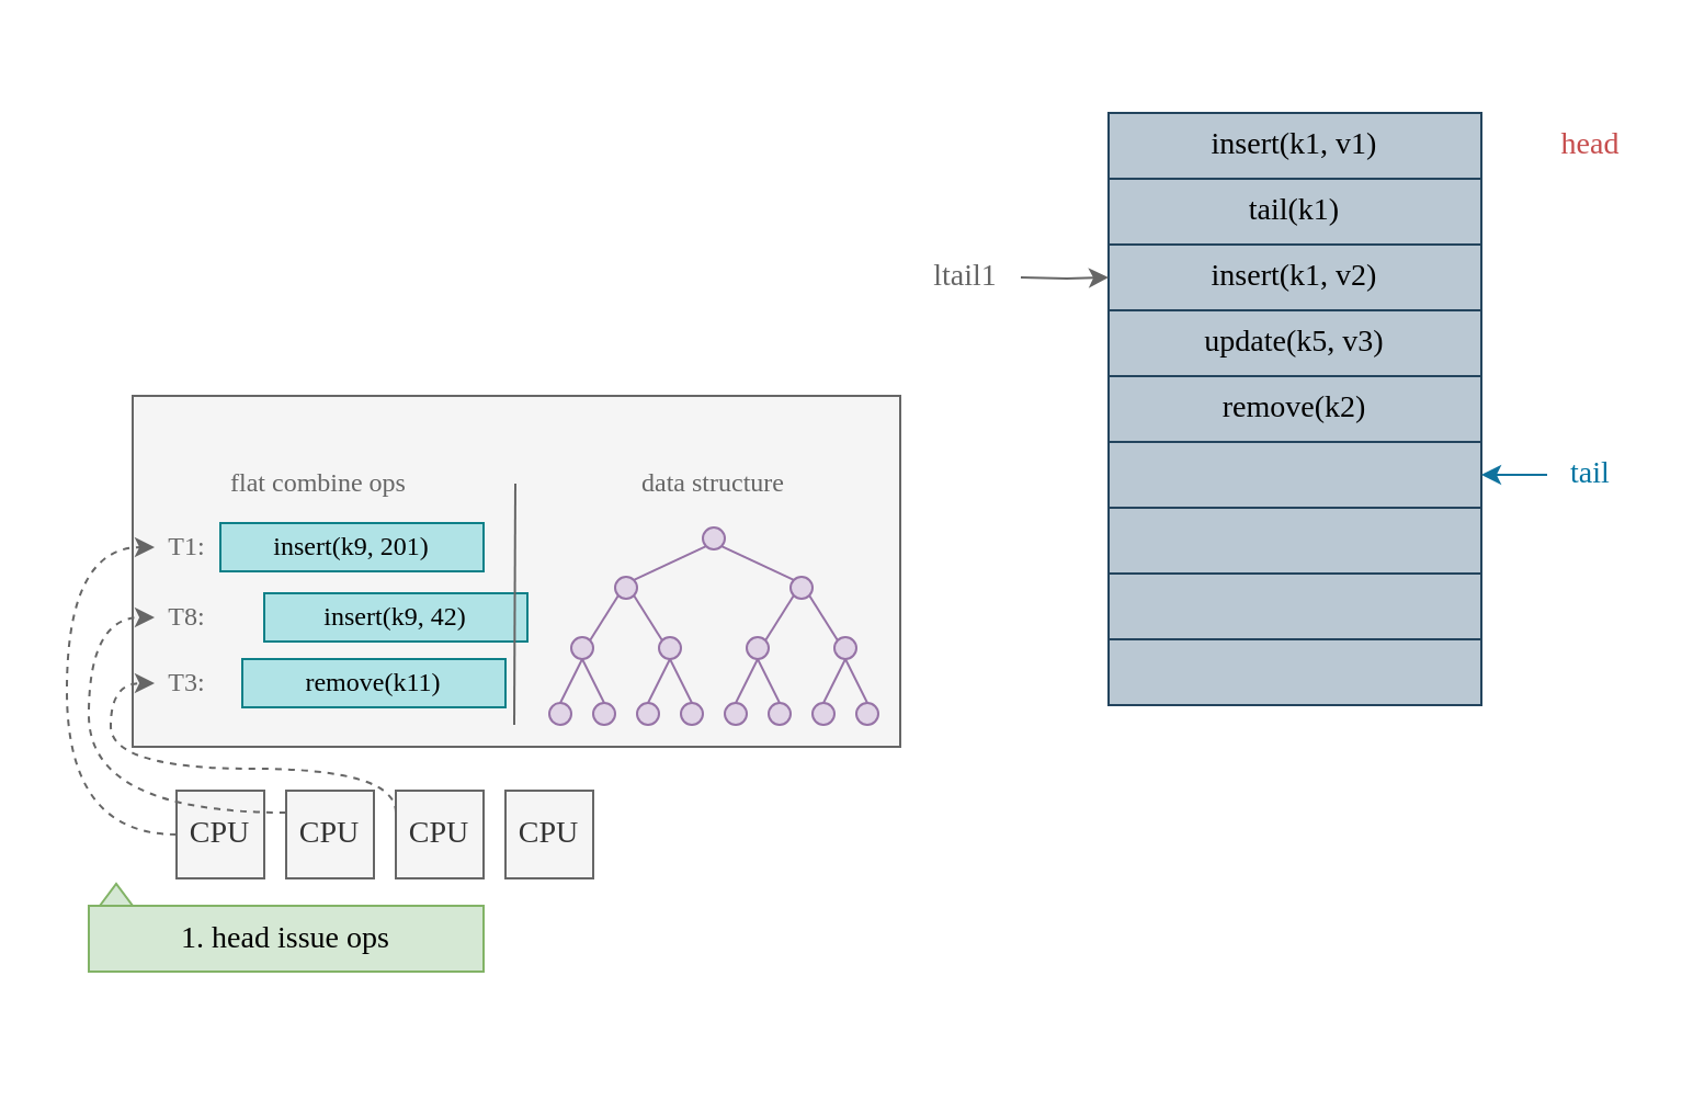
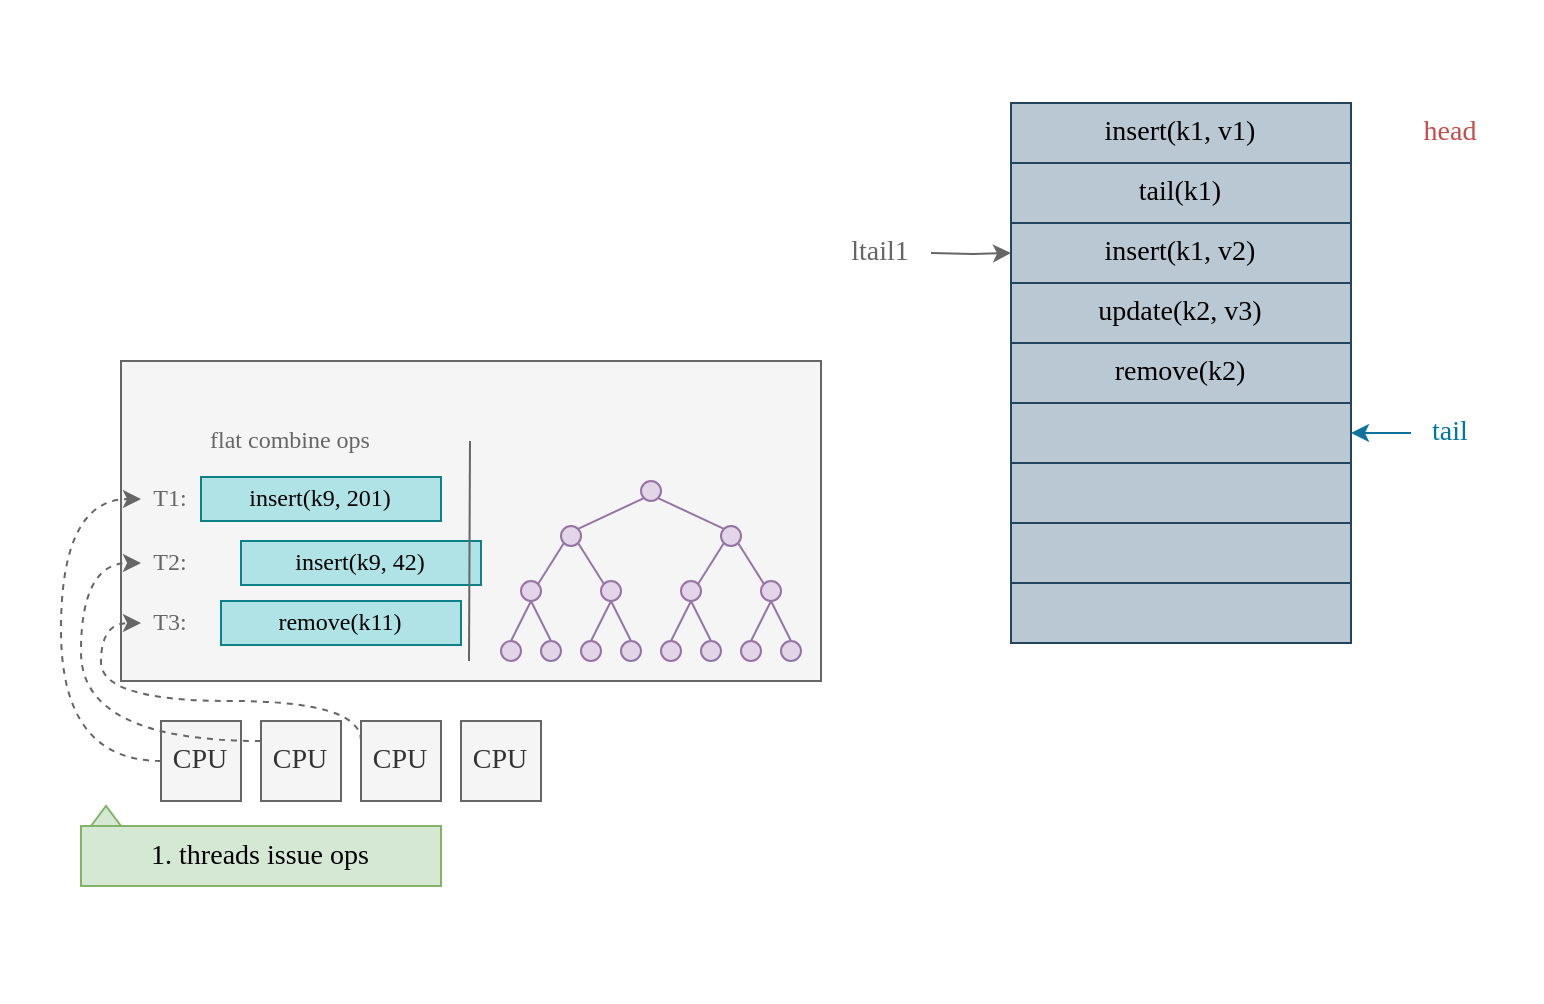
  <mxCell id="0" />
  <mxCell id="1" parent="0" />
  <mxCell id="2" value="" style="rounded=0;whiteSpace=wrap;html=1;fillColor=none;strokeColor=none;" parent="1" vertex="1"><mxGeometry x="20" y="20" width="730" height="460" as="geometry" /></mxCell>
  <mxCell id="3" value="insert(k1, v1)" style="text;html=1;strokeColor=#23445d;fillColor=#bac8d3;align=center;verticalAlign=middle;whiteSpace=wrap;rounded=0;fontSize=14;fontFamily=Menlo;" parent="1" vertex="1"><mxGeometry x="505" y="51" width="170" height="30" as="geometry" /></mxCell>
  <mxCell id="4" value="tail(k1)" style="text;html=1;strokeColor=#23445d;fillColor=#bac8d3;align=center;verticalAlign=middle;whiteSpace=wrap;rounded=0;fontSize=14;fontFamily=Menlo;" parent="1" vertex="1"><mxGeometry x="505" y="81" width="170" height="30" as="geometry" /></mxCell>
  <mxCell id="5" value="insert(k1, v2)" style="text;html=1;strokeColor=#23445d;fillColor=#bac8d3;align=center;verticalAlign=middle;whiteSpace=wrap;rounded=0;fontSize=14;fontFamily=Menlo;" parent="1" vertex="1"><mxGeometry x="505" y="111" width="170" height="30" as="geometry" /></mxCell>
- <mxCell id="6" value="update(k5, v3)" style="text;html=1;strokeColor=#23445d;fillColor=#bac8d3;align=center;verticalAlign=middle;whiteSpace=wrap;rounded=0;fontSize=14;fontFamily=Menlo;" parent="1" vertex="1"><mxGeometry x="505" y="141" width="170" height="30" as="geometry" /></mxCell>
+ <mxCell id="6" value="update(k2, v3)" style="text;html=1;strokeColor=#23445d;fillColor=#bac8d3;align=center;verticalAlign=middle;whiteSpace=wrap;rounded=0;fontSize=14;fontFamily=Menlo;" parent="1" vertex="1"><mxGeometry x="505" y="141" width="170" height="30" as="geometry" /></mxCell>
  <mxCell id="7" value="remove(k2)" style="text;html=1;strokeColor=#23445d;fillColor=#bac8d3;align=center;verticalAlign=middle;whiteSpace=wrap;rounded=0;fontSize=14;fontFamily=Menlo;" parent="1" vertex="1"><mxGeometry x="505" y="171" width="170" height="30" as="geometry" /></mxCell>
  <mxCell id="8" value="" style="text;html=1;strokeColor=#23445d;fillColor=#bac8d3;align=center;verticalAlign=middle;whiteSpace=wrap;rounded=0;fontSize=14;fontFamily=Menlo;" parent="1" vertex="1"><mxGeometry x="505" y="201" width="170" height="30" as="geometry" /></mxCell>
  <mxCell id="9" value="" style="text;html=1;strokeColor=#23445d;fillColor=#bac8d3;align=center;verticalAlign=middle;whiteSpace=wrap;rounded=0;fontSize=14;fontFamily=Menlo;" parent="1" vertex="1"><mxGeometry x="505" y="231" width="170" height="30" as="geometry" /></mxCell>
  <mxCell id="10" value="head" style="text;html=1;strokeColor=none;fillColor=none;align=center;verticalAlign=middle;whiteSpace=wrap;rounded=0;fontFamily=Menlo;fontSize=14;fontColor=#C64C4C;" parent="1" vertex="1"><mxGeometry x="705" y="56" width="40" height="20" as="geometry" /></mxCell>
  <mxCell id="11" style="edgeStyle=orthogonalEdgeStyle;rounded=0;orthogonalLoop=1;jettySize=auto;html=1;entryX=0;entryY=0.5;entryDx=0;entryDy=0;fontFamily=Menlo;fontSize=14;fontColor=#000000;endArrow=classic;endFill=1;fillColor=#f5f5f5;strokeColor=#666666;" parent="1" target="5" edge="1"><mxGeometry relative="1" as="geometry"><mxPoint x="465" y="126" as="sourcePoint" /></mxGeometry></mxCell>
  <mxCell id="12" value="" style="rounded=0;whiteSpace=wrap;html=1;fontFamily=Menlo;fontSize=14;fontColor=#333333;fillColor=#f5f5f5;strokeColor=#666666;" parent="1" vertex="1"><mxGeometry x="60" y="180" width="350" height="160" as="geometry" /></mxCell>
  <mxCell id="13" value="" style="endArrow=classic;html=1;fillColor=#b1ddf0;strokeColor=#10739e;exitX=0;exitY=0.5;exitDx=0;exitDy=0;entryX=1;entryY=0.5;entryDx=0;entryDy=0;" parent="1" source="14" target="8" edge="1"><mxGeometry width="50" height="50" relative="1" as="geometry"><mxPoint x="715" y="216" as="sourcePoint" /><mxPoint x="705" y="251" as="targetPoint" /></mxGeometry></mxCell>
  <mxCell id="14" value="tail" style="text;html=1;strokeColor=none;fillColor=none;align=center;verticalAlign=middle;whiteSpace=wrap;rounded=0;fontFamily=Menlo;fontSize=14;fontColor=#0075A2;" parent="1" vertex="1"><mxGeometry x="705" y="206" width="40" height="20" as="geometry" /></mxCell>
  <mxCell id="15" value="ltail1" style="text;html=1;strokeColor=none;fillColor=none;align=center;verticalAlign=middle;whiteSpace=wrap;rounded=0;fontFamily=Menlo;fontSize=14;fontColor=#666666;" parent="1" vertex="1"><mxGeometry x="420" y="116" width="40" height="20" as="geometry" /></mxCell>
  <mxCell id="16" value="" style="group" parent="1" vertex="1" connectable="0"><mxGeometry x="250" y="240" width="150" height="90" as="geometry" /></mxCell>
  <mxCell id="17" value="" style="ellipse;whiteSpace=wrap;html=1;aspect=fixed;fontFamily=Menlo;fontSize=14;fillColor=#e1d5e7;strokeColor=#9673a6;" parent="16" vertex="1"><mxGeometry x="70" width="10" height="10" as="geometry" /></mxCell>
  <mxCell id="18" value="" style="ellipse;whiteSpace=wrap;html=1;aspect=fixed;fontFamily=Menlo;fontSize=14;fillColor=#e1d5e7;strokeColor=#9673a6;" parent="16" vertex="1"><mxGeometry x="30" y="22.5" width="10" height="10" as="geometry" /></mxCell>
  <mxCell id="19" style="rounded=0;orthogonalLoop=1;jettySize=auto;html=1;exitX=0;exitY=1;exitDx=0;exitDy=0;entryX=1;entryY=0;entryDx=0;entryDy=0;fontFamily=Menlo;fontSize=14;fontColor=#0075A2;endArrow=none;endFill=0;fillColor=#e1d5e7;strokeColor=#9673a6;" parent="16" source="17" target="18" edge="1"><mxGeometry relative="1" as="geometry" /></mxCell>
  <mxCell id="20" value="" style="ellipse;whiteSpace=wrap;html=1;aspect=fixed;fontFamily=Menlo;fontSize=14;fillColor=#e1d5e7;strokeColor=#9673a6;" parent="16" vertex="1"><mxGeometry x="110" y="22.5" width="10" height="10" as="geometry" /></mxCell>
  <mxCell id="21" style="edgeStyle=none;rounded=0;orthogonalLoop=1;jettySize=auto;html=1;exitX=1;exitY=1;exitDx=0;exitDy=0;entryX=0;entryY=0;entryDx=0;entryDy=0;fontFamily=Menlo;fontSize=14;fontColor=#0075A2;endArrow=none;endFill=0;fillColor=#e1d5e7;strokeColor=#9673a6;" parent="16" source="17" target="20" edge="1"><mxGeometry relative="1" as="geometry" /></mxCell>
  <mxCell id="22" value="" style="ellipse;whiteSpace=wrap;html=1;aspect=fixed;fontFamily=Menlo;fontSize=14;fillColor=#e1d5e7;strokeColor=#9673a6;" parent="16" vertex="1"><mxGeometry x="10" y="50" width="10" height="10" as="geometry" /></mxCell>
  <mxCell id="23" style="edgeStyle=none;rounded=0;orthogonalLoop=1;jettySize=auto;html=1;exitX=0;exitY=1;exitDx=0;exitDy=0;entryX=1;entryY=0;entryDx=0;entryDy=0;fontFamily=Menlo;fontSize=14;fontColor=#0075A2;endArrow=none;endFill=0;fillColor=#e1d5e7;strokeColor=#9673a6;" parent="16" source="18" target="22" edge="1"><mxGeometry relative="1" as="geometry" /></mxCell>
  <mxCell id="24" value="" style="ellipse;whiteSpace=wrap;html=1;aspect=fixed;fontFamily=Menlo;fontSize=14;fillColor=#e1d5e7;strokeColor=#9673a6;" parent="16" vertex="1"><mxGeometry x="50" y="50" width="10" height="10" as="geometry" /></mxCell>
  <mxCell id="25" style="edgeStyle=none;rounded=0;orthogonalLoop=1;jettySize=auto;html=1;exitX=1;exitY=1;exitDx=0;exitDy=0;entryX=0;entryY=0;entryDx=0;entryDy=0;fontFamily=Menlo;fontSize=14;fontColor=#0075A2;endArrow=none;endFill=0;fillColor=#e1d5e7;strokeColor=#9673a6;" parent="16" source="18" target="24" edge="1"><mxGeometry relative="1" as="geometry" /></mxCell>
  <mxCell id="26" value="" style="ellipse;whiteSpace=wrap;html=1;aspect=fixed;fontFamily=Menlo;fontSize=14;fillColor=#e1d5e7;strokeColor=#9673a6;" parent="16" vertex="1"><mxGeometry x="90" y="50" width="10" height="10" as="geometry" /></mxCell>
  <mxCell id="27" style="edgeStyle=none;rounded=0;orthogonalLoop=1;jettySize=auto;html=1;exitX=0;exitY=1;exitDx=0;exitDy=0;entryX=1;entryY=0;entryDx=0;entryDy=0;fontFamily=Menlo;fontSize=14;fontColor=#0075A2;endArrow=none;endFill=0;fillColor=#e1d5e7;strokeColor=#9673a6;" parent="16" source="20" target="26" edge="1"><mxGeometry relative="1" as="geometry" /></mxCell>
  <mxCell id="28" value="" style="ellipse;whiteSpace=wrap;html=1;aspect=fixed;fontFamily=Menlo;fontSize=14;fillColor=#e1d5e7;strokeColor=#9673a6;" parent="16" vertex="1"><mxGeometry x="130" y="50" width="10" height="10" as="geometry" /></mxCell>
  <mxCell id="29" style="edgeStyle=none;rounded=0;orthogonalLoop=1;jettySize=auto;html=1;exitX=1;exitY=1;exitDx=0;exitDy=0;entryX=0;entryY=0;entryDx=0;entryDy=0;fontFamily=Menlo;fontSize=14;fontColor=#0075A2;endArrow=none;endFill=0;fillColor=#e1d5e7;strokeColor=#9673a6;" parent="16" source="20" target="28" edge="1"><mxGeometry relative="1" as="geometry" /></mxCell>
  <mxCell id="30" value="" style="ellipse;whiteSpace=wrap;html=1;aspect=fixed;fontFamily=Menlo;fontSize=14;fillColor=#e1d5e7;strokeColor=#9673a6;" parent="16" vertex="1"><mxGeometry y="80" width="10" height="10" as="geometry" /></mxCell>
  <mxCell id="31" style="edgeStyle=none;rounded=0;orthogonalLoop=1;jettySize=auto;html=1;exitX=0.5;exitY=1;exitDx=0;exitDy=0;entryX=0.5;entryY=0;entryDx=0;entryDy=0;fontFamily=Menlo;fontSize=14;fontColor=#0075A2;endArrow=none;endFill=0;fillColor=#e1d5e7;strokeColor=#9673a6;" parent="16" source="22" target="30" edge="1"><mxGeometry relative="1" as="geometry" /></mxCell>
  <mxCell id="32" value="" style="ellipse;whiteSpace=wrap;html=1;aspect=fixed;fontFamily=Menlo;fontSize=14;fillColor=#e1d5e7;strokeColor=#9673a6;" parent="16" vertex="1"><mxGeometry x="20" y="80" width="10" height="10" as="geometry" /></mxCell>
  <mxCell id="33" style="edgeStyle=none;rounded=0;orthogonalLoop=1;jettySize=auto;html=1;exitX=0.5;exitY=1;exitDx=0;exitDy=0;entryX=0.5;entryY=0;entryDx=0;entryDy=0;fontFamily=Menlo;fontSize=14;fontColor=#0075A2;endArrow=none;endFill=0;fillColor=#e1d5e7;strokeColor=#9673a6;" parent="16" source="22" target="32" edge="1"><mxGeometry relative="1" as="geometry" /></mxCell>
  <mxCell id="34" value="" style="ellipse;whiteSpace=wrap;html=1;aspect=fixed;fontFamily=Menlo;fontSize=14;fillColor=#e1d5e7;strokeColor=#9673a6;" parent="16" vertex="1"><mxGeometry x="40" y="80" width="10" height="10" as="geometry" /></mxCell>
  <mxCell id="35" style="edgeStyle=none;rounded=0;orthogonalLoop=1;jettySize=auto;html=1;exitX=0.5;exitY=1;exitDx=0;exitDy=0;entryX=0.5;entryY=0;entryDx=0;entryDy=0;fontFamily=Menlo;fontSize=14;fontColor=#0075A2;endArrow=none;endFill=0;fillColor=#e1d5e7;strokeColor=#9673a6;" parent="16" source="24" target="34" edge="1"><mxGeometry relative="1" as="geometry" /></mxCell>
  <mxCell id="36" value="" style="ellipse;whiteSpace=wrap;html=1;aspect=fixed;fontFamily=Menlo;fontSize=14;fillColor=#e1d5e7;strokeColor=#9673a6;" parent="16" vertex="1"><mxGeometry x="60" y="80" width="10" height="10" as="geometry" /></mxCell>
  <mxCell id="37" style="edgeStyle=none;rounded=0;orthogonalLoop=1;jettySize=auto;html=1;exitX=0.5;exitY=1;exitDx=0;exitDy=0;entryX=0.5;entryY=0;entryDx=0;entryDy=0;fontFamily=Menlo;fontSize=14;fontColor=#0075A2;endArrow=none;endFill=0;fillColor=#e1d5e7;strokeColor=#9673a6;" parent="16" source="24" target="36" edge="1"><mxGeometry relative="1" as="geometry" /></mxCell>
  <mxCell id="38" value="" style="ellipse;whiteSpace=wrap;html=1;aspect=fixed;fontFamily=Menlo;fontSize=14;fillColor=#e1d5e7;strokeColor=#9673a6;" parent="16" vertex="1"><mxGeometry x="80" y="80" width="10" height="10" as="geometry" /></mxCell>
  <mxCell id="39" style="edgeStyle=none;rounded=0;orthogonalLoop=1;jettySize=auto;html=1;exitX=0.5;exitY=1;exitDx=0;exitDy=0;entryX=0.5;entryY=0;entryDx=0;entryDy=0;fontFamily=Menlo;fontSize=14;fontColor=#0075A2;endArrow=none;endFill=0;fillColor=#e1d5e7;strokeColor=#9673a6;" parent="16" source="26" target="38" edge="1"><mxGeometry relative="1" as="geometry" /></mxCell>
  <mxCell id="40" value="" style="ellipse;whiteSpace=wrap;html=1;aspect=fixed;fontFamily=Menlo;fontSize=14;fillColor=#e1d5e7;strokeColor=#9673a6;" parent="16" vertex="1"><mxGeometry x="100" y="80" width="10" height="10" as="geometry" /></mxCell>
  <mxCell id="41" style="edgeStyle=none;rounded=0;orthogonalLoop=1;jettySize=auto;html=1;exitX=0.5;exitY=1;exitDx=0;exitDy=0;entryX=0.5;entryY=0;entryDx=0;entryDy=0;fontFamily=Menlo;fontSize=14;fontColor=#0075A2;endArrow=none;endFill=0;fillColor=#e1d5e7;strokeColor=#9673a6;" parent="16" source="26" target="40" edge="1"><mxGeometry relative="1" as="geometry" /></mxCell>
  <mxCell id="42" value="" style="ellipse;whiteSpace=wrap;html=1;aspect=fixed;fontFamily=Menlo;fontSize=14;fillColor=#e1d5e7;strokeColor=#9673a6;" parent="16" vertex="1"><mxGeometry x="120" y="80" width="10" height="10" as="geometry" /></mxCell>
  <mxCell id="43" style="edgeStyle=none;rounded=0;orthogonalLoop=1;jettySize=auto;html=1;exitX=0.5;exitY=1;exitDx=0;exitDy=0;entryX=0.5;entryY=0;entryDx=0;entryDy=0;fontFamily=Menlo;fontSize=14;fontColor=#0075A2;endArrow=none;endFill=0;fillColor=#e1d5e7;strokeColor=#9673a6;" parent="16" source="28" target="42" edge="1"><mxGeometry relative="1" as="geometry" /></mxCell>
  <mxCell id="44" value="" style="ellipse;whiteSpace=wrap;html=1;aspect=fixed;fontFamily=Menlo;fontSize=14;fillColor=#e1d5e7;strokeColor=#9673a6;" parent="16" vertex="1"><mxGeometry x="140" y="80" width="10" height="10" as="geometry" /></mxCell>
  <mxCell id="45" style="edgeStyle=none;rounded=0;orthogonalLoop=1;jettySize=auto;html=1;exitX=0.5;exitY=1;exitDx=0;exitDy=0;entryX=0.5;entryY=0;entryDx=0;entryDy=0;fontFamily=Menlo;fontSize=14;fontColor=#0075A2;endArrow=none;endFill=0;fillColor=#e1d5e7;strokeColor=#9673a6;" parent="16" source="28" target="44" edge="1"><mxGeometry relative="1" as="geometry" /></mxCell>
- <mxCell id="46" value="data structure" style="text;html=1;strokeColor=none;fillColor=none;align=center;verticalAlign=middle;whiteSpace=wrap;rounded=0;fontFamily=Menlo;fontSize=12;fontColor=#666666;" parent="1" vertex="1"><mxGeometry x="250" y="210" width="150" height="20" as="geometry" /></mxCell>
  <mxCell id="47" value="flat combine ops" style="text;html=1;strokeColor=none;fillColor=none;align=center;verticalAlign=middle;whiteSpace=wrap;rounded=0;fontFamily=Menlo;fontSize=12;fontColor=#666666;" parent="1" vertex="1"><mxGeometry x="70" y="210" width="150" height="20" as="geometry" /></mxCell>
  <mxCell id="48" style="edgeStyle=orthogonalEdgeStyle;rounded=0;orthogonalLoop=1;jettySize=auto;html=1;exitX=0;exitY=0.5;exitDx=0;exitDy=0;entryX=0;entryY=0.5;entryDx=0;entryDy=0;fontFamily=Menlo;fontSize=12;fontColor=#666666;curved=1;fillColor=#f5f5f5;strokeColor=#666666;dashed=1;" parent="1" source="49" target="56" edge="1"><mxGeometry relative="1" as="geometry"><Array as="points"><mxPoint x="30" y="380" /><mxPoint x="30" y="249" /></Array></mxGeometry></mxCell>
  <mxCell id="49" value="CPU" style="rounded=0;whiteSpace=wrap;html=1;fontSize=14;fontColor=#333333;fontFamily=Menlo;fillColor=#f5f5f5;strokeColor=#666666;" parent="1" vertex="1"><mxGeometry x="80" y="360" width="40" height="40" as="geometry" /></mxCell>
  <mxCell id="50" style="edgeStyle=orthogonalEdgeStyle;curved=1;rounded=0;orthogonalLoop=1;jettySize=auto;html=1;exitX=0;exitY=0.25;exitDx=0;exitDy=0;entryX=0;entryY=0.5;entryDx=0;entryDy=0;fontFamily=Menlo;fontSize=12;fontColor=#666666;fillColor=#f5f5f5;strokeColor=#666666;dashed=1;" parent="1" source="51" target="58" edge="1"><mxGeometry relative="1" as="geometry"><Array as="points"><mxPoint x="40" y="370" /><mxPoint x="40" y="281" /></Array></mxGeometry></mxCell>
  <mxCell id="51" value="CPU" style="rounded=0;whiteSpace=wrap;html=1;fontSize=14;fontColor=#333333;fontFamily=Menlo;fillColor=#f5f5f5;strokeColor=#666666;" parent="1" vertex="1"><mxGeometry x="130" y="360" width="40" height="40" as="geometry" /></mxCell>
  <mxCell id="52" style="edgeStyle=orthogonalEdgeStyle;curved=1;rounded=0;orthogonalLoop=1;jettySize=auto;html=1;exitX=0;exitY=0.25;exitDx=0;exitDy=0;entryX=0;entryY=0.5;entryDx=0;entryDy=0;dashed=1;fontFamily=Menlo;fontSize=12;fontColor=#666666;fillColor=#f5f5f5;strokeColor=#666666;" parent="1" source="53" target="60" edge="1"><mxGeometry relative="1" as="geometry"><Array as="points"><mxPoint x="180" y="350" /><mxPoint x="50" y="350" /><mxPoint x="50" y="311" /></Array></mxGeometry></mxCell>
  <mxCell id="53" value="CPU" style="rounded=0;whiteSpace=wrap;html=1;fontSize=14;fontFamily=Menlo;fillColor=#f5f5f5;strokeColor=#666666;fontColor=#333333;" parent="1" vertex="1"><mxGeometry x="180" y="360" width="40" height="40" as="geometry" /></mxCell>
  <mxCell id="54" value="CPU" style="rounded=0;whiteSpace=wrap;html=1;fontSize=14;fontColor=#333333;fontFamily=Menlo;fillColor=#f5f5f5;strokeColor=#666666;" parent="1" vertex="1"><mxGeometry x="230" y="360" width="40" height="40" as="geometry" /></mxCell>
  <mxCell id="55" value="insert(k9, 201)" style="rounded=0;whiteSpace=wrap;html=1;fontFamily=Menlo;fontSize=12;fillColor=#b0e3e6;strokeColor=#0e8088;" parent="1" vertex="1"><mxGeometry x="100" y="238" width="120" height="22" as="geometry" /></mxCell>
  <mxCell id="56" value="T1:" style="text;html=1;strokeColor=none;fillColor=none;align=center;verticalAlign=middle;whiteSpace=wrap;rounded=0;fontFamily=Menlo;fontSize=12;fontColor=#666666;" parent="1" vertex="1"><mxGeometry x="70" y="239" width="30" height="20" as="geometry" /></mxCell>
  <mxCell id="57" value="insert(k9, 42)" style="rounded=0;whiteSpace=wrap;html=1;fontFamily=Menlo;fontSize=12;fillColor=#b0e3e6;strokeColor=#0e8088;" parent="1" vertex="1"><mxGeometry x="120" y="270" width="120" height="22" as="geometry" /></mxCell>
- <mxCell id="58" value="T8:" style="text;html=1;strokeColor=none;fillColor=none;align=center;verticalAlign=middle;whiteSpace=wrap;rounded=0;fontFamily=Menlo;fontSize=12;fontColor=#666666;" parent="1" vertex="1"><mxGeometry x="70" y="271" width="30" height="20" as="geometry" /></mxCell>
+ <mxCell id="58" value="T2:" style="text;html=1;strokeColor=none;fillColor=none;align=center;verticalAlign=middle;whiteSpace=wrap;rounded=0;fontFamily=Menlo;fontSize=12;fontColor=#666666;" parent="1" vertex="1"><mxGeometry x="70" y="271" width="30" height="20" as="geometry" /></mxCell>
  <mxCell id="59" value="remove(k11)" style="rounded=0;whiteSpace=wrap;html=1;fontFamily=Menlo;fontSize=12;fillColor=#b0e3e6;strokeColor=#0e8088;" parent="1" vertex="1"><mxGeometry x="110" y="300" width="120" height="22" as="geometry" /></mxCell>
  <mxCell id="60" value="T3:" style="text;html=1;strokeColor=none;fillColor=none;align=center;verticalAlign=middle;whiteSpace=wrap;rounded=0;fontFamily=Menlo;fontSize=12;fontColor=#666666;" parent="1" vertex="1"><mxGeometry x="70" y="301" width="30" height="20" as="geometry" /></mxCell>
  <mxCell id="61" value="" style="endArrow=none;html=1;fontFamily=Menlo;fontSize=12;fontColor=#666666;fillColor=#f5f5f5;strokeColor=#666666;" parent="1" edge="1"><mxGeometry width="50" height="50" relative="1" as="geometry"><mxPoint x="234" y="330" as="sourcePoint" /><mxPoint x="234.5" y="220" as="targetPoint" /></mxGeometry></mxCell>
- <mxCell id="62" value="1. head issue ops" style="rounded=0;whiteSpace=wrap;html=1;fontFamily=Menlo;fontSize=14;fillColor=#d5e8d4;strokeColor=#82b366;align=center;" parent="1" vertex="1"><mxGeometry x="40" y="412.5" width="180" height="30" as="geometry" /></mxCell>
+ <mxCell id="62" value="1. threads issue ops" style="rounded=0;whiteSpace=wrap;html=1;fontFamily=Menlo;fontSize=14;fillColor=#d5e8d4;strokeColor=#82b366;align=center;" parent="1" vertex="1"><mxGeometry x="40" y="412.5" width="180" height="30" as="geometry" /></mxCell>
  <mxCell id="63" value="" style="triangle;whiteSpace=wrap;html=1;fontFamily=Menlo;fontSize=14;align=left;rotation=-90;fillColor=#d5e8d4;strokeColor=#82b366;" parent="1" vertex="1"><mxGeometry x="47.5" y="400" width="10" height="15" as="geometry" /></mxCell>
  <mxCell id="64" value="" style="text;html=1;strokeColor=#23445d;fillColor=#bac8d3;align=center;verticalAlign=middle;whiteSpace=wrap;rounded=0;fontSize=14;fontFamily=Menlo;" parent="1" vertex="1"><mxGeometry x="505" y="261" width="170" height="30" as="geometry" /></mxCell>
  <mxCell id="65" value="" style="text;html=1;strokeColor=#23445d;fillColor=#bac8d3;align=center;verticalAlign=middle;whiteSpace=wrap;rounded=0;fontSize=14;fontFamily=Menlo;" parent="1" vertex="1"><mxGeometry x="505" y="291" width="170" height="30" as="geometry" /></mxCell>
